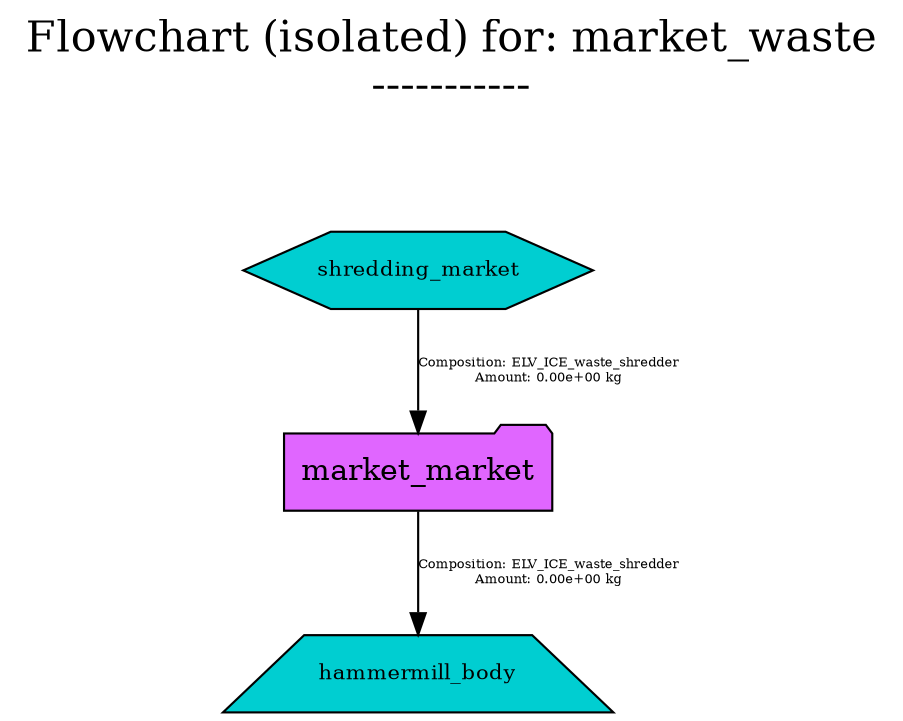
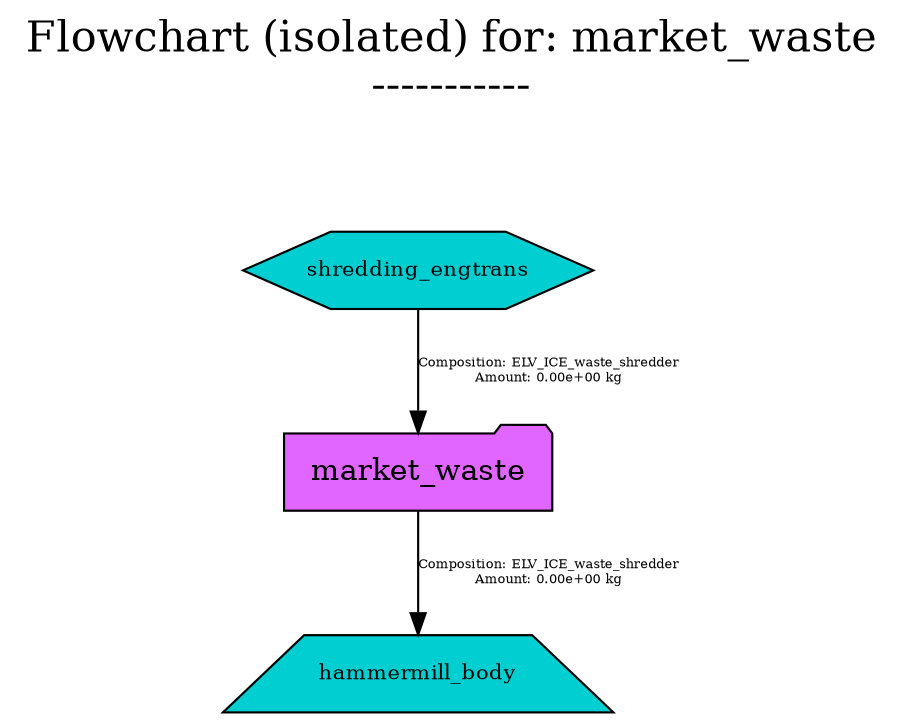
  digraph {
    font=Cabin
    fontname="DejaVu Serif"
    fontsize=20
    label="Flowchart (isolated) for: market_waste\n-----------"
    labeljust=c
    labelloc=tc
    nodesep=0.6
    rankdir=TB
    ranksep=0.6
    node [fillcolor=darkturquoise fontname="DejaVu Serif" fontsize=10 style=filled]
    edge [color=black fontname="DejaVu Serif" fontsize=6]
-   market_waste [fillcolor=mediumorchid1 fontsize=14 height=0.5 shape=folder width=1.4028 label=market_market]
+   market_waste [fillcolor=mediumorchid1 fontsize=14 height=0.5 shape=folder width=1.4028]
    hammermill_body [height=0.5 shape=trapezium width=1.3194]
-   shredding_engtrans [height=0.5 shape=hexagon width=1.3889 label=shredding_market]
+   shredding_engtrans [height=0.5 shape=hexagon width=1.3889]
    market_waste -> hammermill_body [label="Composition: ELV_ICE_waste_shredder\nAmount: 0.00e+00 kg"]
    shredding_engtrans -> market_waste [label="Composition: ELV_ICE_waste_shredder\nAmount: 0.00e+00 kg"]
  }
